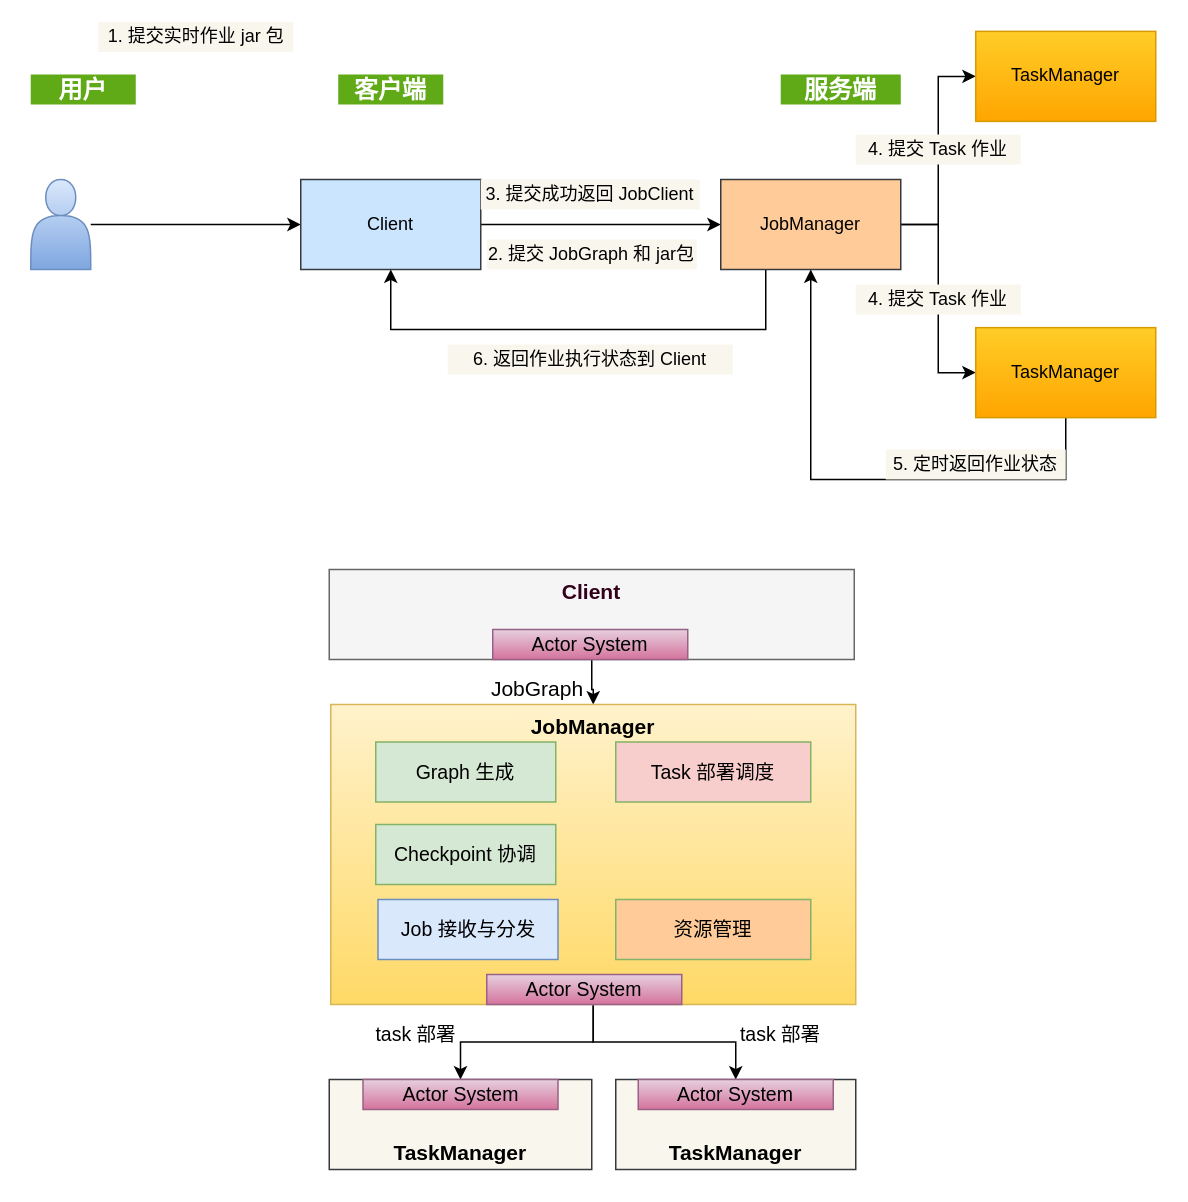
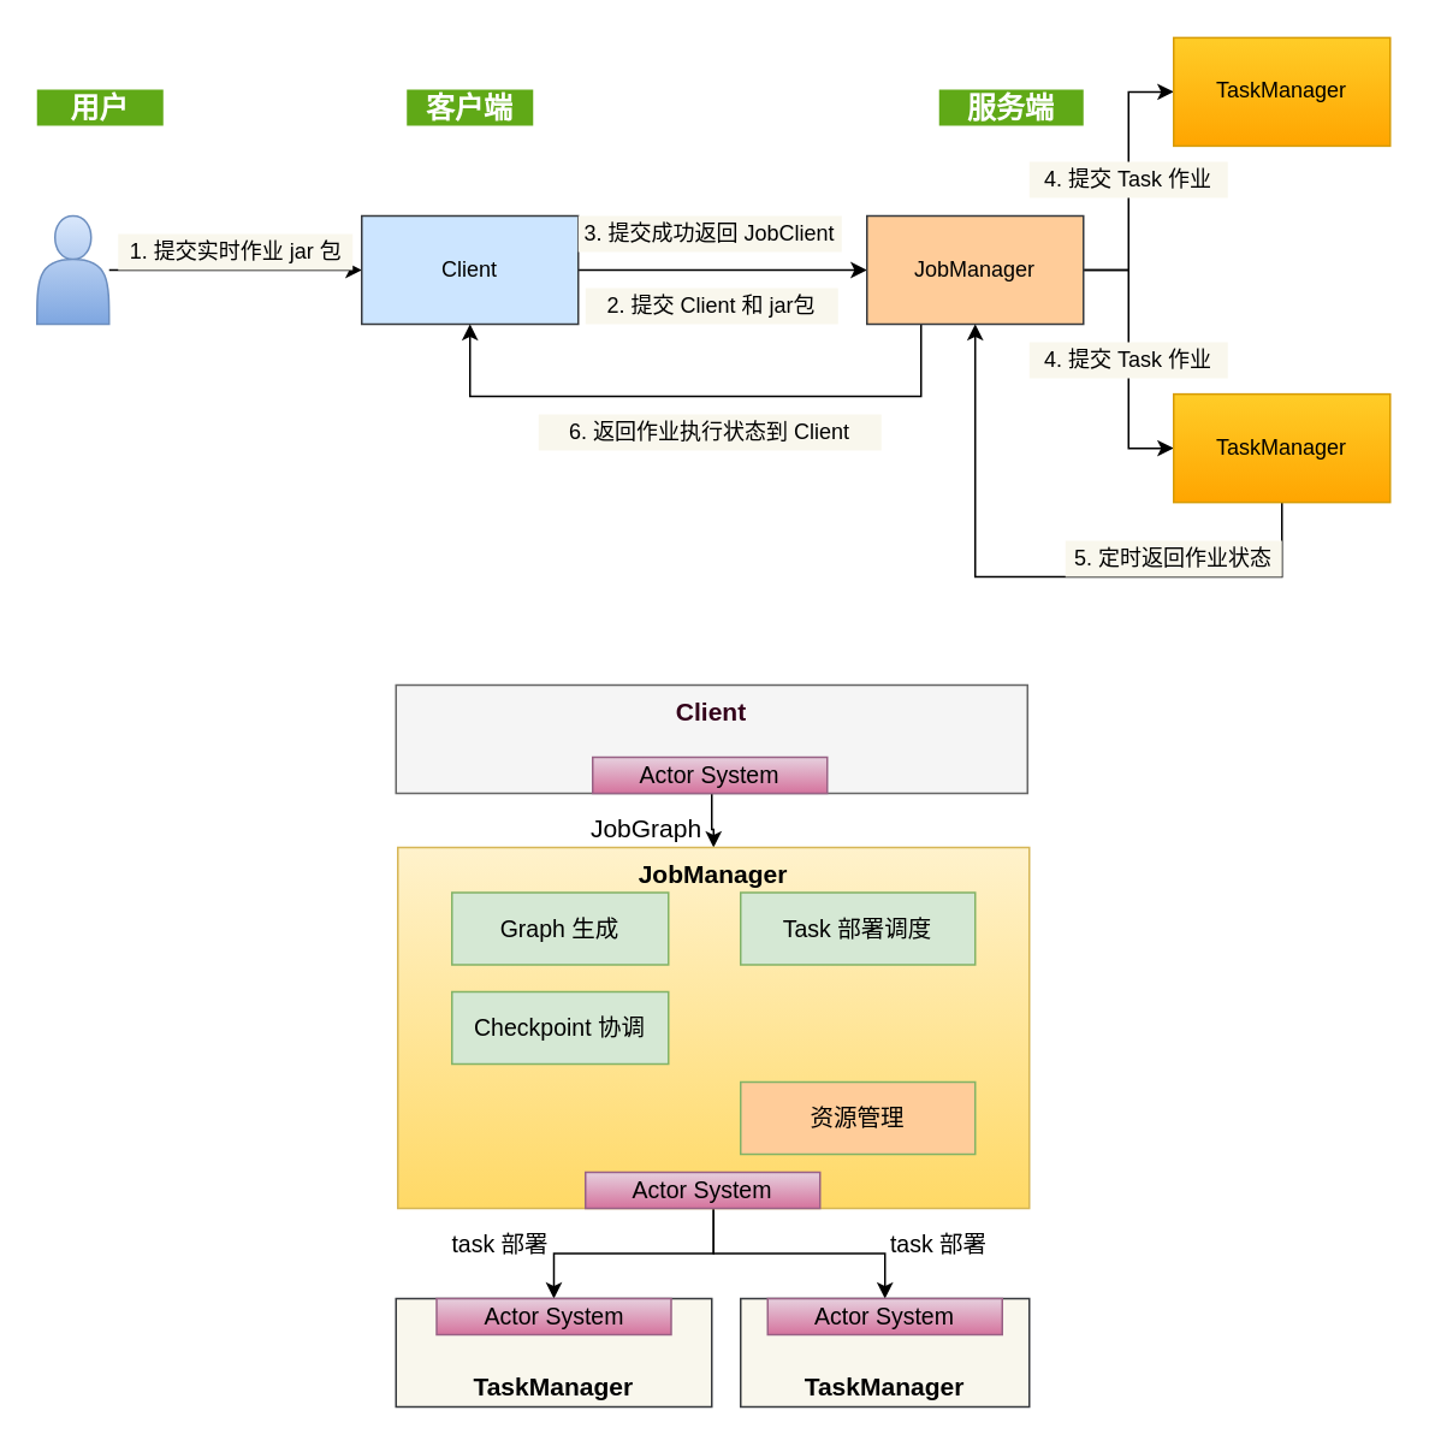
  <mxCell id="0" />
  <mxCell id="1" parent="0" />
  <mxCell id="2" style="edgeStyle=orthogonalEdgeStyle;rounded=0;orthogonalLoop=1;jettySize=auto;html=1;" edge="1" parent="1" source="3" target="5"><mxGeometry relative="1" as="geometry" /></mxCell>
  <mxCell id="3" value="" style="shape=actor;whiteSpace=wrap;html=1;fillColor=#dae8fc;strokeColor=#6c8ebf;gradientColor=#7ea6e0;" vertex="1" parent="1"><mxGeometry x="20" y="119" width="40" height="60" as="geometry" /></mxCell>
  <mxCell id="4" style="edgeStyle=orthogonalEdgeStyle;rounded=0;orthogonalLoop=1;jettySize=auto;html=1;" edge="1" parent="1" source="5" target="9"><mxGeometry relative="1" as="geometry" /></mxCell>
  <mxCell id="5" value="Client" style="rounded=0;whiteSpace=wrap;html=1;fillColor=#cce5ff;strokeColor=#36393d;" vertex="1" parent="1"><mxGeometry x="200" y="119" width="120" height="60" as="geometry" /></mxCell>
  <mxCell id="6" style="edgeStyle=orthogonalEdgeStyle;rounded=0;orthogonalLoop=1;jettySize=auto;html=1;entryX=0;entryY=0.5;entryDx=0;entryDy=0;" edge="1" parent="1" source="9" target="10"><mxGeometry relative="1" as="geometry" /></mxCell>
  <mxCell id="7" style="edgeStyle=orthogonalEdgeStyle;rounded=0;orthogonalLoop=1;jettySize=auto;html=1;entryX=0;entryY=0.5;entryDx=0;entryDy=0;" edge="1" parent="1" source="9" target="12"><mxGeometry relative="1" as="geometry" /></mxCell>
  <mxCell id="8" style="edgeStyle=orthogonalEdgeStyle;rounded=0;orthogonalLoop=1;jettySize=auto;html=1;entryX=0.5;entryY=1;entryDx=0;entryDy=0;" edge="1" parent="1" source="9" target="5"><mxGeometry relative="1" as="geometry"><Array as="points"><mxPoint x="510" y="219" /><mxPoint x="260" y="219" /></Array></mxGeometry></mxCell>
  <mxCell id="9" value="JobManager" style="rounded=0;whiteSpace=wrap;html=1;fillColor=#ffcc99;strokeColor=#36393d;" vertex="1" parent="1"><mxGeometry x="480" y="119" width="120" height="60" as="geometry" /></mxCell>
  <mxCell id="10" value="TaskManager" style="rounded=0;whiteSpace=wrap;html=1;fillColor=#ffcd28;strokeColor=#d79b00;gradientColor=#ffa500;" vertex="1" parent="1"><mxGeometry x="650" y="20.25" width="120" height="60" as="geometry" /></mxCell>
  <mxCell id="11" style="edgeStyle=orthogonalEdgeStyle;rounded=0;orthogonalLoop=1;jettySize=auto;html=1;entryX=0.5;entryY=1;entryDx=0;entryDy=0;" edge="1" parent="1" source="12" target="9"><mxGeometry relative="1" as="geometry"><Array as="points"><mxPoint x="710" y="319" /><mxPoint x="540" y="319" /></Array></mxGeometry></mxCell>
  <mxCell id="12" value="TaskManager" style="rounded=0;whiteSpace=wrap;html=1;fillColor=#ffcd28;strokeColor=#d79b00;gradientColor=#ffa500;" vertex="1" parent="1"><mxGeometry x="650" y="217.75" width="120" height="60" as="geometry" /></mxCell>
- <mxCell id="13" value="1. 提交实时作业 jar 包" style="text;html=1;align=center;verticalAlign=middle;resizable=0;points=[];autosize=1;fillColor=#f9f7ed;" vertex="1" parent="1"><mxGeometry x="65" y="14" width="130" height="20" as="geometry" /></mxCell>
+ <mxCell id="13" value="1. 提交实时作业 jar 包" style="text;html=1;align=center;verticalAlign=middle;resizable=0;points=[];autosize=1;fillColor=#f9f7ed;" vertex="1" parent="1"><mxGeometry x="65" y="129" width="130" height="20" as="geometry" /></mxCell>
  <mxCell id="14" value="&lt;b&gt;客户端&lt;/b&gt;" style="text;html=1;fillColor=#60a917;align=center;verticalAlign=middle;whiteSpace=wrap;rounded=0;dashed=1;fontSize=16;fontColor=#ffffff;" vertex="1" parent="1"><mxGeometry x="225" y="49" width="70" height="20" as="geometry" /></mxCell>
- <mxCell id="15" value="2. 提交 JobGraph 和 jar包" style="text;html=1;align=center;verticalAlign=middle;whiteSpace=wrap;rounded=0;dashed=1;fillColor=#f9f7ed;" vertex="1" parent="1"><mxGeometry x="324" y="159" width="140" height="20" as="geometry" /></mxCell>
+ <mxCell id="15" value="2. 提交 Client 和 jar包" style="text;html=1;align=center;verticalAlign=middle;whiteSpace=wrap;rounded=0;dashed=1;fillColor=#f9f7ed;" vertex="1" parent="1"><mxGeometry x="324" y="159" width="140" height="20" as="geometry" /></mxCell>
  <mxCell id="16" value="4. 提交 Task 作业" style="text;html=1;align=center;verticalAlign=middle;whiteSpace=wrap;rounded=0;dashed=1;dashPattern=1 4;fillColor=#f9f7ed;" vertex="1" parent="1"><mxGeometry x="570" y="89" width="110" height="20" as="geometry" /></mxCell>
  <mxCell id="17" value="4. 提交 Task 作业" style="text;html=1;align=center;verticalAlign=middle;whiteSpace=wrap;rounded=0;dashed=1;dashPattern=1 4;fillColor=#f9f7ed;" vertex="1" parent="1"><mxGeometry x="570" y="189" width="110" height="20" as="geometry" /></mxCell>
  <mxCell id="18" value="3. 提交成功返回 JobClient" style="text;html=1;align=center;verticalAlign=middle;whiteSpace=wrap;rounded=0;dashed=1;fillColor=#f9f7ed;" vertex="1" parent="1"><mxGeometry x="320" y="119" width="146" height="20" as="geometry" /></mxCell>
  <mxCell id="19" value="5. 定时返回作业状态" style="text;html=1;fillColor=#f9f7ed;align=center;verticalAlign=middle;whiteSpace=wrap;rounded=0;dashed=1;dashPattern=1 4;" vertex="1" parent="1"><mxGeometry x="590" y="299" width="120" height="20" as="geometry" /></mxCell>
  <mxCell id="20" value="6. 返回作业执行状态到 Client" style="text;html=1;align=center;verticalAlign=middle;whiteSpace=wrap;rounded=0;dashed=1;dashPattern=1 4;fillColor=#f9f7ed;" vertex="1" parent="1"><mxGeometry x="298" y="229" width="190" height="20" as="geometry" /></mxCell>
  <mxCell id="21" value="&lt;b&gt;服务端&lt;/b&gt;" style="text;html=1;fillColor=#60a917;align=center;verticalAlign=middle;whiteSpace=wrap;rounded=0;dashed=1;fontSize=16;fontColor=#ffffff;" vertex="1" parent="1"><mxGeometry x="520" y="49" width="80" height="20" as="geometry" /></mxCell>
  <mxCell id="22" value="&lt;b&gt;用户&lt;/b&gt;" style="text;html=1;fillColor=#60a917;align=center;verticalAlign=middle;whiteSpace=wrap;rounded=0;dashed=1;fontSize=16;fontColor=#ffffff;" vertex="1" parent="1"><mxGeometry x="20" y="49" width="70" height="20" as="geometry" /></mxCell>
  <mxCell id="23" style="edgeStyle=orthogonalEdgeStyle;rounded=0;orthogonalLoop=1;jettySize=auto;html=1;fontSize=13;fontColor=#000000;" edge="1" parent="1" source="24" target="27"><mxGeometry relative="1" as="geometry" /></mxCell>
  <mxCell id="24" value="&lt;font size=&quot;1&quot; color=&quot;#33001a&quot;&gt;&lt;b style=&quot;font-size: 14px&quot;&gt;Client&lt;/b&gt;&lt;/font&gt;" style="rounded=0;whiteSpace=wrap;html=1;fillColor=#f5f5f5;fontSize=13;fontColor=#333333;verticalAlign=top;strokeColor=#666666;" vertex="1" parent="1"><mxGeometry x="219" y="379" width="350" height="60" as="geometry" /></mxCell>
  <mxCell id="25" style="edgeStyle=orthogonalEdgeStyle;rounded=0;orthogonalLoop=1;jettySize=auto;html=1;fontSize=13;fontColor=#000000;" edge="1" parent="1" source="27" target="37"><mxGeometry relative="1" as="geometry" /></mxCell>
  <mxCell id="26" style="edgeStyle=orthogonalEdgeStyle;rounded=0;orthogonalLoop=1;jettySize=auto;html=1;fontSize=13;fontColor=#000000;" edge="1" parent="1" source="27" target="38"><mxGeometry relative="1" as="geometry" /></mxCell>
  <mxCell id="27" value="&lt;font size=&quot;1&quot;&gt;&lt;b style=&quot;font-size: 14px&quot;&gt;JobManager&lt;/b&gt;&lt;/font&gt;" style="rounded=0;whiteSpace=wrap;html=1;fillColor=#fff2cc;fontSize=13;verticalAlign=top;gradientColor=#ffd966;strokeColor=#d6b656;" vertex="1" parent="1"><mxGeometry x="220" y="469" width="350" height="200" as="geometry" /></mxCell>
  <mxCell id="28" value="&lt;font size=&quot;1&quot;&gt;&lt;b style=&quot;font-size: 14px&quot;&gt;TaskManager&lt;/b&gt;&lt;/font&gt;" style="rounded=0;whiteSpace=wrap;html=1;fillColor=#f9f7ed;fontSize=13;verticalAlign=bottom;strokeColor=#36393d;" vertex="1" parent="1"><mxGeometry x="219" y="719" width="175" height="60" as="geometry" /></mxCell>
  <mxCell id="29" value="Actor System" style="rounded=0;whiteSpace=wrap;html=1;fillColor=#e6d0de;fontSize=13;gradientColor=#d5739d;strokeColor=#996185;" vertex="1" parent="1"><mxGeometry x="328" y="419" width="130" height="20" as="geometry" /></mxCell>
  <mxCell id="30" value="Graph 生成" style="rounded=0;whiteSpace=wrap;html=1;fillColor=#d5e8d4;fontSize=13;strokeColor=#82b366;" vertex="1" parent="1"><mxGeometry x="250" y="494" width="120" height="40" as="geometry" /></mxCell>
- <mxCell id="31" value="Task 部署调度" style="rounded=0;whiteSpace=wrap;html=1;fillColor=#f8cecc;fontSize=13;strokeColor=#82b366;" vertex="1" parent="1"><mxGeometry x="410" y="494" width="130" height="40" as="geometry" /></mxCell>
+ <mxCell id="31" value="Task 部署调度" style="rounded=0;whiteSpace=wrap;html=1;fillColor=#d5e8d4;fontSize=13;strokeColor=#82b366;" vertex="1" parent="1"><mxGeometry x="410" y="494" width="130" height="40" as="geometry" /></mxCell>
  <mxCell id="32" value="Checkpoint 协调" style="rounded=0;whiteSpace=wrap;html=1;fillColor=#d5e8d4;fontSize=13;strokeColor=#82b366;" vertex="1" parent="1"><mxGeometry x="250" y="549" width="120" height="40" as="geometry" /></mxCell>
- <mxCell id="33" value="Job 接收与分发" style="rounded=0;whiteSpace=wrap;html=1;fillColor=#dae8fc;fontSize=13;strokeColor=#6c8ebf;" vertex="1" parent="1"><mxGeometry x="251.5" y="599" width="120" height="40" as="geometry" /></mxCell>
  <mxCell id="34" value="资源管理" style="rounded=0;whiteSpace=wrap;html=1;fillColor=#ffcc99;fontSize=13;strokeColor=#82b366;" vertex="1" parent="1"><mxGeometry x="410" y="599" width="130" height="40" as="geometry" /></mxCell>
  <mxCell id="35" value="Actor System" style="rounded=0;whiteSpace=wrap;html=1;fillColor=#e6d0de;fontSize=13;gradientColor=#d5739d;strokeColor=#996185;" vertex="1" parent="1"><mxGeometry x="324" y="649" width="130" height="20" as="geometry" /></mxCell>
  <mxCell id="36" value="&lt;font size=&quot;1&quot;&gt;&lt;b style=&quot;font-size: 14px&quot;&gt;TaskManager&lt;/b&gt;&lt;/font&gt;" style="rounded=0;whiteSpace=wrap;html=1;fillColor=#f9f7ed;fontSize=13;verticalAlign=bottom;strokeColor=#36393d;" vertex="1" parent="1"><mxGeometry x="410" y="719" width="160" height="60" as="geometry" /></mxCell>
  <mxCell id="37" value="Actor System" style="rounded=0;whiteSpace=wrap;html=1;fillColor=#e6d0de;fontSize=13;gradientColor=#d5739d;strokeColor=#996185;" vertex="1" parent="1"><mxGeometry x="241.5" y="719" width="130" height="20" as="geometry" /></mxCell>
  <mxCell id="38" value="Actor System" style="rounded=0;whiteSpace=wrap;html=1;fillColor=#e6d0de;fontSize=13;gradientColor=#d5739d;strokeColor=#996185;" vertex="1" parent="1"><mxGeometry x="425" y="719" width="130" height="20" as="geometry" /></mxCell>
  <mxCell id="39" value="task 部署" style="text;html=1;strokeColor=none;fillColor=none;align=center;verticalAlign=middle;whiteSpace=wrap;rounded=0;fontSize=13;fontColor=#000000;" vertex="1" parent="1"><mxGeometry x="241.5" y="679" width="70" height="20" as="geometry" /></mxCell>
  <mxCell id="40" value="task 部署" style="text;html=1;strokeColor=none;fillColor=none;align=center;verticalAlign=middle;whiteSpace=wrap;rounded=0;fontSize=13;fontColor=#000000;" vertex="1" parent="1"><mxGeometry x="485" y="679" width="70" height="20" as="geometry" /></mxCell>
  <mxCell id="41" value="JobGraph" style="text;html=1;strokeColor=none;fillColor=none;align=center;verticalAlign=middle;whiteSpace=wrap;rounded=0;fontSize=14;fontColor=#000000;" vertex="1" parent="1"><mxGeometry x="328" y="449" width="60" height="20" as="geometry" /></mxCell>
